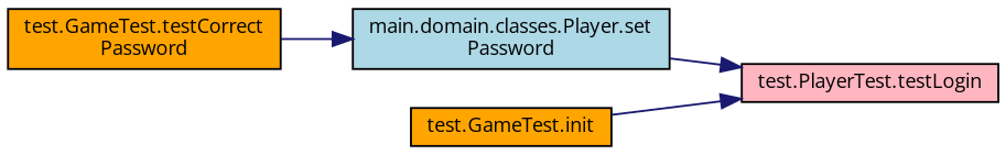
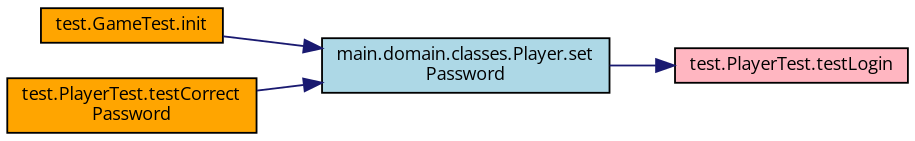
  digraph {
    fontname="Open Sans"
    rankdir=RL
    node [color=black fillcolor=orange fontname="Open Sans" fontsize=10 shape=record style=filled]
    edge [color=midnightblue dir=back fontname="Open Sans" fontsize=10 labelfontname=Helvetica labelfontsize=10 style=solid]
    n1 [fillcolor=lightblue fontcolor=black height=0.2 label="main.domain.classes.Player.set\lPassword" width=0.4]
    n2 [height=0.2 label="test.GameTest.init" width=0.4]
-   n3 [height=0.2 label="test.GameTest.testCorrect\lPassword" width=0.4]
+   n3 [height=0.2 label="test.PlayerTest.testCorrect\lPassword" width=0.4]
    n4 [fillcolor=lightpink height=0.2 label="test.PlayerTest.testLogin" width=0.4]
-   n4 -> n2
+   n1 -> n2
    n1 -> n3
    n4 -> n1
  }
